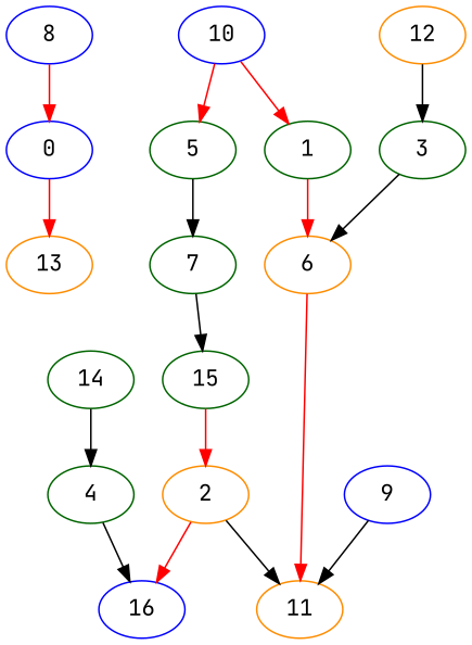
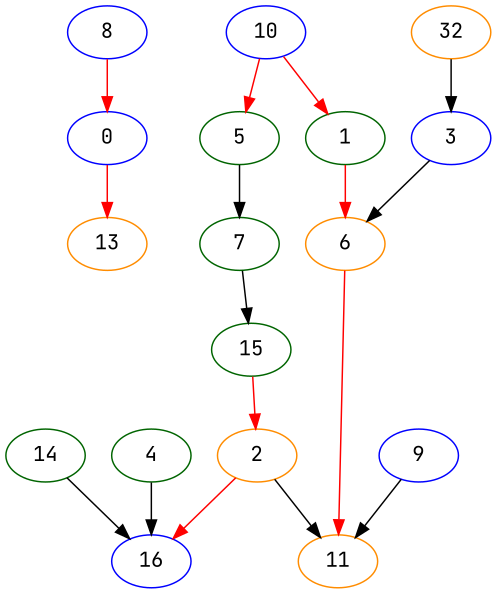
  digraph {
    fontname="JetBrains Mono"
    node [color=blue fontname="JetBrains Mono"]
    edge [color=red fontname="JetBrains Mono"]
    0
    13 [color=darkorange]
    6 [color=darkorange]
    1 [color=darkgreen]
    11 [color=darkorange]
    2 [color=darkorange]
    16
-   3 [color=darkgreen]
+   3
    14 [color=darkgreen]
    4 [color=darkgreen]
    5 [color=darkgreen]
    7 [color=darkgreen]
    15 [color=darkgreen]
    8
    9
    10
-   12 [color=darkorange]
+   12 [color=darkorange label=32]
    0 -> 13
    6 -> 11
    1 -> 6
    2 -> 11 [color=black]
    2 -> 16
    3 -> 6 [color=black]
-   14 -> 4 [color=black]
+   14 -> 16 [color=black]
    4 -> 16 [color=black]
    5 -> 7 [color=black]
    7 -> 15 [color=black]
    15 -> 2
    8 -> 0
    9 -> 11 [color=black]
    10 -> 1
    10 -> 5
    12 -> 3 [color=black]
  }
